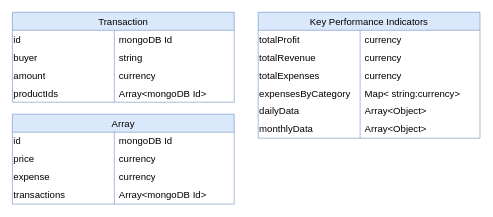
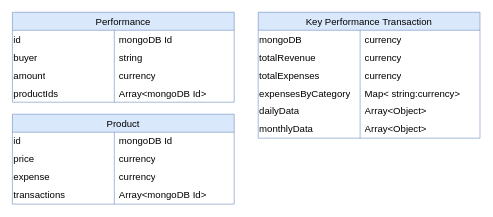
  <mxCell id="0" />
  <mxCell id="1" parent="0" />
- <mxCell id="2" value="Key Performance Indicators" style="shape=table;startSize=30;container=1;collapsible=0;childLayout=tableLayout;fixedRows=1;rowLines=0;fontStyle=0;strokeColor=#6c8ebf;fontSize=16;fillColor=#dae8fc;" vertex="1" parent="1"><mxGeometry x="430" y="20" width="370" height="210" as="geometry" /></mxCell>
+ <mxCell id="2" value="Key Performance Transaction" style="shape=table;startSize=30;container=1;collapsible=0;childLayout=tableLayout;fixedRows=1;rowLines=0;fontStyle=0;strokeColor=#6c8ebf;fontSize=16;fillColor=#dae8fc;" vertex="1" parent="1"><mxGeometry x="430" y="20" width="370" height="210" as="geometry" /></mxCell>
  <mxCell id="3" value="" style="shape=tableRow;horizontal=0;startSize=0;swimlaneHead=0;swimlaneBody=0;top=0;left=0;bottom=0;right=0;collapsible=0;dropTarget=0;fillColor=none;points=[[0,0.5],[1,0.5]];portConstraint=eastwest;strokeColor=default;fontSize=16;" vertex="1" parent="2"><mxGeometry y="30" width="370" height="30" as="geometry" /></mxCell>
- <mxCell id="4" value="totalProfit" style="shape=partialRectangle;html=1;whiteSpace=wrap;connectable=0;fillColor=none;top=0;left=0;bottom=0;right=0;overflow=hidden;pointerEvents=1;strokeColor=default;fontSize=16;align=left;" vertex="1" parent="3"><mxGeometry width="170" height="30" as="geometry"><mxRectangle width="170" height="30" as="alternateBounds" /></mxGeometry></mxCell>
+ <mxCell id="4" value="mongoDB" style="shape=partialRectangle;html=1;whiteSpace=wrap;connectable=0;fillColor=none;top=0;left=0;bottom=0;right=0;overflow=hidden;pointerEvents=1;strokeColor=default;fontSize=16;align=left;" vertex="1" parent="3"><mxGeometry width="170" height="30" as="geometry"><mxRectangle width="170" height="30" as="alternateBounds" /></mxGeometry></mxCell>
  <mxCell id="5" value="currenc&lt;span style=&quot;background-color: initial;&quot;&gt;y&lt;/span&gt;" style="shape=partialRectangle;html=1;whiteSpace=wrap;connectable=0;fillColor=none;top=0;left=0;bottom=0;right=0;align=left;spacingLeft=6;overflow=hidden;strokeColor=default;fontSize=16;" vertex="1" parent="3"><mxGeometry x="170" width="200" height="30" as="geometry"><mxRectangle width="200" height="30" as="alternateBounds" /></mxGeometry></mxCell>
  <mxCell id="6" value="" style="shape=tableRow;horizontal=0;startSize=0;swimlaneHead=0;swimlaneBody=0;top=0;left=0;bottom=0;right=0;collapsible=0;dropTarget=0;fillColor=none;points=[[0,0.5],[1,0.5]];portConstraint=eastwest;strokeColor=default;fontSize=16;" vertex="1" parent="2"><mxGeometry y="60" width="370" height="30" as="geometry" /></mxCell>
  <mxCell id="7" value="&lt;div style=&quot;&quot;&gt;&lt;span style=&quot;background-color: initial;&quot;&gt;totalRevenue&lt;/span&gt;&lt;/div&gt;" style="shape=partialRectangle;html=1;whiteSpace=wrap;connectable=0;fillColor=none;top=0;left=0;bottom=0;right=0;overflow=hidden;strokeColor=default;fontSize=16;align=left;" vertex="1" parent="6"><mxGeometry width="170" height="30" as="geometry"><mxRectangle width="170" height="30" as="alternateBounds" /></mxGeometry></mxCell>
  <mxCell id="8" value="currenc&lt;span style=&quot;background-color: initial;&quot;&gt;y&lt;/span&gt;" style="shape=partialRectangle;html=1;whiteSpace=wrap;connectable=0;fillColor=none;top=0;left=0;bottom=0;right=0;align=left;spacingLeft=6;overflow=hidden;strokeColor=default;fontSize=16;" vertex="1" parent="6"><mxGeometry x="170" width="200" height="30" as="geometry"><mxRectangle width="200" height="30" as="alternateBounds" /></mxGeometry></mxCell>
  <mxCell id="9" value="" style="shape=tableRow;horizontal=0;startSize=0;swimlaneHead=0;swimlaneBody=0;top=0;left=0;bottom=0;right=0;collapsible=0;dropTarget=0;fillColor=none;points=[[0,0.5],[1,0.5]];portConstraint=eastwest;strokeColor=default;fontSize=16;" vertex="1" parent="2"><mxGeometry y="90" width="370" height="30" as="geometry" /></mxCell>
  <mxCell id="10" value="&lt;span style=&quot;&quot;&gt;totalExpenses&lt;/span&gt;" style="shape=partialRectangle;html=1;whiteSpace=wrap;connectable=0;fillColor=none;top=0;left=0;bottom=0;right=0;overflow=hidden;strokeColor=default;fontSize=16;align=left;" vertex="1" parent="9"><mxGeometry width="170" height="30" as="geometry"><mxRectangle width="170" height="30" as="alternateBounds" /></mxGeometry></mxCell>
  <mxCell id="11" value="currenc&lt;span style=&quot;background-color: initial;&quot;&gt;y&lt;/span&gt;" style="shape=partialRectangle;html=1;whiteSpace=wrap;connectable=0;fillColor=none;top=0;left=0;bottom=0;right=0;align=left;spacingLeft=6;overflow=hidden;strokeColor=default;fontSize=16;" vertex="1" parent="9"><mxGeometry x="170" width="200" height="30" as="geometry"><mxRectangle width="200" height="30" as="alternateBounds" /></mxGeometry></mxCell>
  <mxCell id="12" value="" style="shape=tableRow;horizontal=0;startSize=0;swimlaneHead=0;swimlaneBody=0;top=0;left=0;bottom=0;right=0;collapsible=0;dropTarget=0;fillColor=none;points=[[0,0.5],[1,0.5]];portConstraint=eastwest;strokeColor=default;fontSize=16;" vertex="1" parent="2"><mxGeometry y="120" width="370" height="30" as="geometry" /></mxCell>
  <mxCell id="13" value="&lt;span style=&quot;&quot;&gt;expensesByCategory&lt;/span&gt;" style="shape=partialRectangle;html=1;whiteSpace=wrap;connectable=0;fillColor=none;top=0;left=0;bottom=0;right=0;overflow=hidden;strokeColor=default;fontSize=16;align=left;" vertex="1" parent="12"><mxGeometry width="170" height="30" as="geometry"><mxRectangle width="170" height="30" as="alternateBounds" /></mxGeometry></mxCell>
  <mxCell id="14" value="Map&amp;lt; string:currency&amp;gt;" style="shape=partialRectangle;html=1;whiteSpace=wrap;connectable=0;fillColor=none;top=0;left=0;bottom=0;right=0;align=left;spacingLeft=6;overflow=hidden;strokeColor=default;fontSize=16;" vertex="1" parent="12"><mxGeometry x="170" width="200" height="30" as="geometry"><mxRectangle width="200" height="30" as="alternateBounds" /></mxGeometry></mxCell>
  <mxCell id="15" value="" style="shape=tableRow;horizontal=0;startSize=0;swimlaneHead=0;swimlaneBody=0;top=0;left=0;bottom=0;right=0;collapsible=0;dropTarget=0;fillColor=none;points=[[0,0.5],[1,0.5]];portConstraint=eastwest;strokeColor=default;fontSize=16;" vertex="1" parent="2"><mxGeometry y="150" width="370" height="30" as="geometry" /></mxCell>
  <mxCell id="16" value="&lt;span style=&quot;&quot;&gt;dailyData&lt;/span&gt;" style="shape=partialRectangle;html=1;whiteSpace=wrap;connectable=0;fillColor=none;top=0;left=0;bottom=0;right=0;overflow=hidden;strokeColor=default;fontSize=16;align=left;" vertex="1" parent="15"><mxGeometry width="170" height="30" as="geometry"><mxRectangle width="170" height="30" as="alternateBounds" /></mxGeometry></mxCell>
  <mxCell id="17" value="Array&amp;lt;Object&amp;gt;" style="shape=partialRectangle;html=1;whiteSpace=wrap;connectable=0;fillColor=none;top=0;left=0;bottom=0;right=0;align=left;spacingLeft=6;overflow=hidden;strokeColor=default;fontSize=16;" vertex="1" parent="15"><mxGeometry x="170" width="200" height="30" as="geometry"><mxRectangle width="200" height="30" as="alternateBounds" /></mxGeometry></mxCell>
  <mxCell id="18" value="" style="shape=tableRow;horizontal=0;startSize=0;swimlaneHead=0;swimlaneBody=0;top=0;left=0;bottom=0;right=0;collapsible=0;dropTarget=0;fillColor=none;points=[[0,0.5],[1,0.5]];portConstraint=eastwest;strokeColor=default;fontSize=16;" vertex="1" parent="2"><mxGeometry y="180" width="370" height="30" as="geometry" /></mxCell>
  <mxCell id="19" value="&lt;span style=&quot;&quot;&gt;monthlyData&lt;/span&gt;" style="shape=partialRectangle;html=1;whiteSpace=wrap;connectable=0;fillColor=none;top=0;left=0;bottom=0;right=0;overflow=hidden;strokeColor=default;fontSize=16;align=left;" vertex="1" parent="18"><mxGeometry width="170" height="30" as="geometry"><mxRectangle width="170" height="30" as="alternateBounds" /></mxGeometry></mxCell>
  <mxCell id="20" value="Array&amp;lt;Object&amp;gt;" style="shape=partialRectangle;html=1;whiteSpace=wrap;connectable=0;fillColor=none;top=0;left=0;bottom=0;right=0;align=left;spacingLeft=6;overflow=hidden;strokeColor=default;fontSize=16;" vertex="1" parent="18"><mxGeometry x="170" width="200" height="30" as="geometry"><mxRectangle width="200" height="30" as="alternateBounds" /></mxGeometry></mxCell>
- <mxCell id="21" value="Transaction" style="shape=table;startSize=30;container=1;collapsible=0;childLayout=tableLayout;fixedRows=1;rowLines=0;fontStyle=0;strokeColor=#6c8ebf;fontSize=16;fillColor=#dae8fc;" vertex="1" parent="1"><mxGeometry x="20" y="20" width="370" height="150" as="geometry" /></mxCell>
+ <mxCell id="21" value="Performance" style="shape=table;startSize=30;container=1;collapsible=0;childLayout=tableLayout;fixedRows=1;rowLines=0;fontStyle=0;strokeColor=#6c8ebf;fontSize=16;fillColor=#dae8fc;" vertex="1" parent="1"><mxGeometry x="20" y="20" width="370" height="150" as="geometry" /></mxCell>
  <mxCell id="22" value="" style="shape=tableRow;horizontal=0;startSize=0;swimlaneHead=0;swimlaneBody=0;top=0;left=0;bottom=0;right=0;collapsible=0;dropTarget=0;fillColor=none;points=[[0,0.5],[1,0.5]];portConstraint=eastwest;strokeColor=default;fontSize=16;" vertex="1" parent="21"><mxGeometry y="30" width="370" height="30" as="geometry" /></mxCell>
  <mxCell id="23" value="id" style="shape=partialRectangle;html=1;whiteSpace=wrap;connectable=0;fillColor=none;top=0;left=0;bottom=0;right=0;overflow=hidden;pointerEvents=1;strokeColor=default;fontSize=16;align=left;" vertex="1" parent="22"><mxGeometry width="170" height="30" as="geometry"><mxRectangle width="170" height="30" as="alternateBounds" /></mxGeometry></mxCell>
  <mxCell id="24" value="mongoDB Id" style="shape=partialRectangle;html=1;whiteSpace=wrap;connectable=0;fillColor=none;top=0;left=0;bottom=0;right=0;align=left;spacingLeft=6;overflow=hidden;strokeColor=default;fontSize=16;" vertex="1" parent="22"><mxGeometry x="170" width="200" height="30" as="geometry"><mxRectangle width="200" height="30" as="alternateBounds" /></mxGeometry></mxCell>
  <mxCell id="25" value="" style="shape=tableRow;horizontal=0;startSize=0;swimlaneHead=0;swimlaneBody=0;top=0;left=0;bottom=0;right=0;collapsible=0;dropTarget=0;fillColor=none;points=[[0,0.5],[1,0.5]];portConstraint=eastwest;strokeColor=default;fontSize=16;" vertex="1" parent="21"><mxGeometry y="60" width="370" height="30" as="geometry" /></mxCell>
  <mxCell id="26" value="&lt;div style=&quot;&quot;&gt;&lt;span style=&quot;background-color: initial;&quot;&gt;buyer&lt;/span&gt;&lt;/div&gt;" style="shape=partialRectangle;html=1;whiteSpace=wrap;connectable=0;fillColor=none;top=0;left=0;bottom=0;right=0;overflow=hidden;strokeColor=default;fontSize=16;align=left;" vertex="1" parent="25"><mxGeometry width="170" height="30" as="geometry"><mxRectangle width="170" height="30" as="alternateBounds" /></mxGeometry></mxCell>
  <mxCell id="27" value="string" style="shape=partialRectangle;html=1;whiteSpace=wrap;connectable=0;fillColor=none;top=0;left=0;bottom=0;right=0;align=left;spacingLeft=6;overflow=hidden;strokeColor=default;fontSize=16;" vertex="1" parent="25"><mxGeometry x="170" width="200" height="30" as="geometry"><mxRectangle width="200" height="30" as="alternateBounds" /></mxGeometry></mxCell>
  <mxCell id="28" value="" style="shape=tableRow;horizontal=0;startSize=0;swimlaneHead=0;swimlaneBody=0;top=0;left=0;bottom=0;right=0;collapsible=0;dropTarget=0;fillColor=none;points=[[0,0.5],[1,0.5]];portConstraint=eastwest;strokeColor=default;fontSize=16;" vertex="1" parent="21"><mxGeometry y="90" width="370" height="30" as="geometry" /></mxCell>
  <mxCell id="29" value="&lt;span style=&quot;&quot;&gt;amount&lt;/span&gt;" style="shape=partialRectangle;html=1;whiteSpace=wrap;connectable=0;fillColor=none;top=0;left=0;bottom=0;right=0;overflow=hidden;strokeColor=default;fontSize=16;align=left;" vertex="1" parent="28"><mxGeometry width="170" height="30" as="geometry"><mxRectangle width="170" height="30" as="alternateBounds" /></mxGeometry></mxCell>
  <mxCell id="30" value="currenc&lt;span style=&quot;background-color: initial;&quot;&gt;y&lt;/span&gt;" style="shape=partialRectangle;html=1;whiteSpace=wrap;connectable=0;fillColor=none;top=0;left=0;bottom=0;right=0;align=left;spacingLeft=6;overflow=hidden;strokeColor=default;fontSize=16;" vertex="1" parent="28"><mxGeometry x="170" width="200" height="30" as="geometry"><mxRectangle width="200" height="30" as="alternateBounds" /></mxGeometry></mxCell>
  <mxCell id="31" value="" style="shape=tableRow;horizontal=0;startSize=0;swimlaneHead=0;swimlaneBody=0;top=0;left=0;bottom=0;right=0;collapsible=0;dropTarget=0;fillColor=none;points=[[0,0.5],[1,0.5]];portConstraint=eastwest;strokeColor=default;fontSize=16;" vertex="1" parent="21"><mxGeometry y="120" width="370" height="30" as="geometry" /></mxCell>
  <mxCell id="32" value="productIds" style="shape=partialRectangle;html=1;whiteSpace=wrap;connectable=0;fillColor=none;top=0;left=0;bottom=0;right=0;overflow=hidden;strokeColor=default;fontSize=16;align=left;" vertex="1" parent="31"><mxGeometry width="170" height="30" as="geometry"><mxRectangle width="170" height="30" as="alternateBounds" /></mxGeometry></mxCell>
  <mxCell id="33" value="Array&amp;lt;mongoDB Id&amp;gt;" style="shape=partialRectangle;html=1;whiteSpace=wrap;connectable=0;fillColor=none;top=0;left=0;bottom=0;right=0;align=left;spacingLeft=6;overflow=hidden;strokeColor=default;fontSize=16;" vertex="1" parent="31"><mxGeometry x="170" width="200" height="30" as="geometry"><mxRectangle width="200" height="30" as="alternateBounds" /></mxGeometry></mxCell>
- <mxCell id="34" value="Array" style="shape=table;startSize=30;container=1;collapsible=0;childLayout=tableLayout;fixedRows=1;rowLines=0;fontStyle=0;strokeColor=#6c8ebf;fontSize=16;fillColor=#dae8fc;" vertex="1" parent="1"><mxGeometry x="20" y="190" width="370" height="150" as="geometry" /></mxCell>
+ <mxCell id="34" value="Product" style="shape=table;startSize=30;container=1;collapsible=0;childLayout=tableLayout;fixedRows=1;rowLines=0;fontStyle=0;strokeColor=#6c8ebf;fontSize=16;fillColor=#dae8fc;" vertex="1" parent="1"><mxGeometry x="20" y="190" width="370" height="150" as="geometry" /></mxCell>
  <mxCell id="35" value="" style="shape=tableRow;horizontal=0;startSize=0;swimlaneHead=0;swimlaneBody=0;top=0;left=0;bottom=0;right=0;collapsible=0;dropTarget=0;fillColor=none;points=[[0,0.5],[1,0.5]];portConstraint=eastwest;strokeColor=default;fontSize=16;" vertex="1" parent="34"><mxGeometry y="30" width="370" height="30" as="geometry" /></mxCell>
  <mxCell id="36" value="id" style="shape=partialRectangle;html=1;whiteSpace=wrap;connectable=0;fillColor=none;top=0;left=0;bottom=0;right=0;overflow=hidden;pointerEvents=1;strokeColor=default;fontSize=16;align=left;" vertex="1" parent="35"><mxGeometry width="170" height="30" as="geometry"><mxRectangle width="170" height="30" as="alternateBounds" /></mxGeometry></mxCell>
  <mxCell id="37" value="mongoDB Id" style="shape=partialRectangle;html=1;whiteSpace=wrap;connectable=0;fillColor=none;top=0;left=0;bottom=0;right=0;align=left;spacingLeft=6;overflow=hidden;strokeColor=default;fontSize=16;" vertex="1" parent="35"><mxGeometry x="170" width="200" height="30" as="geometry"><mxRectangle width="200" height="30" as="alternateBounds" /></mxGeometry></mxCell>
  <mxCell id="38" value="" style="shape=tableRow;horizontal=0;startSize=0;swimlaneHead=0;swimlaneBody=0;top=0;left=0;bottom=0;right=0;collapsible=0;dropTarget=0;fillColor=none;points=[[0,0.5],[1,0.5]];portConstraint=eastwest;strokeColor=default;fontSize=16;" vertex="1" parent="34"><mxGeometry y="60" width="370" height="30" as="geometry" /></mxCell>
  <mxCell id="39" value="&lt;div style=&quot;&quot;&gt;&lt;span style=&quot;background-color: initial;&quot;&gt;price&lt;/span&gt;&lt;/div&gt;" style="shape=partialRectangle;html=1;whiteSpace=wrap;connectable=0;fillColor=none;top=0;left=0;bottom=0;right=0;overflow=hidden;strokeColor=default;fontSize=16;align=left;" vertex="1" parent="38"><mxGeometry width="170" height="30" as="geometry"><mxRectangle width="170" height="30" as="alternateBounds" /></mxGeometry></mxCell>
  <mxCell id="40" value="currenc&lt;span style=&quot;background-color: initial;&quot;&gt;y&lt;/span&gt;" style="shape=partialRectangle;html=1;whiteSpace=wrap;connectable=0;fillColor=none;top=0;left=0;bottom=0;right=0;align=left;spacingLeft=6;overflow=hidden;strokeColor=default;fontSize=16;" vertex="1" parent="38"><mxGeometry x="170" width="200" height="30" as="geometry"><mxRectangle width="200" height="30" as="alternateBounds" /></mxGeometry></mxCell>
  <mxCell id="41" value="" style="shape=tableRow;horizontal=0;startSize=0;swimlaneHead=0;swimlaneBody=0;top=0;left=0;bottom=0;right=0;collapsible=0;dropTarget=0;fillColor=none;points=[[0,0.5],[1,0.5]];portConstraint=eastwest;strokeColor=default;fontSize=16;" vertex="1" parent="34"><mxGeometry y="90" width="370" height="30" as="geometry" /></mxCell>
  <mxCell id="42" value="&lt;span style=&quot;&quot;&gt;expense&lt;/span&gt;" style="shape=partialRectangle;html=1;whiteSpace=wrap;connectable=0;fillColor=none;top=0;left=0;bottom=0;right=0;overflow=hidden;strokeColor=default;fontSize=16;align=left;" vertex="1" parent="41"><mxGeometry width="170" height="30" as="geometry"><mxRectangle width="170" height="30" as="alternateBounds" /></mxGeometry></mxCell>
  <mxCell id="43" value="currenc&lt;span style=&quot;background-color: initial;&quot;&gt;y&lt;/span&gt;" style="shape=partialRectangle;html=1;whiteSpace=wrap;connectable=0;fillColor=none;top=0;left=0;bottom=0;right=0;align=left;spacingLeft=6;overflow=hidden;strokeColor=default;fontSize=16;" vertex="1" parent="41"><mxGeometry x="170" width="200" height="30" as="geometry"><mxRectangle width="200" height="30" as="alternateBounds" /></mxGeometry></mxCell>
  <mxCell id="44" value="" style="shape=tableRow;horizontal=0;startSize=0;swimlaneHead=0;swimlaneBody=0;top=0;left=0;bottom=0;right=0;collapsible=0;dropTarget=0;fillColor=none;points=[[0,0.5],[1,0.5]];portConstraint=eastwest;strokeColor=default;fontSize=16;" vertex="1" parent="34"><mxGeometry y="120" width="370" height="30" as="geometry" /></mxCell>
  <mxCell id="45" value="transactions" style="shape=partialRectangle;html=1;whiteSpace=wrap;connectable=0;fillColor=none;top=0;left=0;bottom=0;right=0;overflow=hidden;strokeColor=default;fontSize=16;align=left;" vertex="1" parent="44"><mxGeometry width="170" height="30" as="geometry"><mxRectangle width="170" height="30" as="alternateBounds" /></mxGeometry></mxCell>
  <mxCell id="46" value="Array&amp;lt;mongoDB Id&amp;gt;" style="shape=partialRectangle;html=1;whiteSpace=wrap;connectable=0;fillColor=none;top=0;left=0;bottom=0;right=0;align=left;spacingLeft=6;overflow=hidden;strokeColor=default;fontSize=16;" vertex="1" parent="44"><mxGeometry x="170" width="200" height="30" as="geometry"><mxRectangle width="200" height="30" as="alternateBounds" /></mxGeometry></mxCell>
